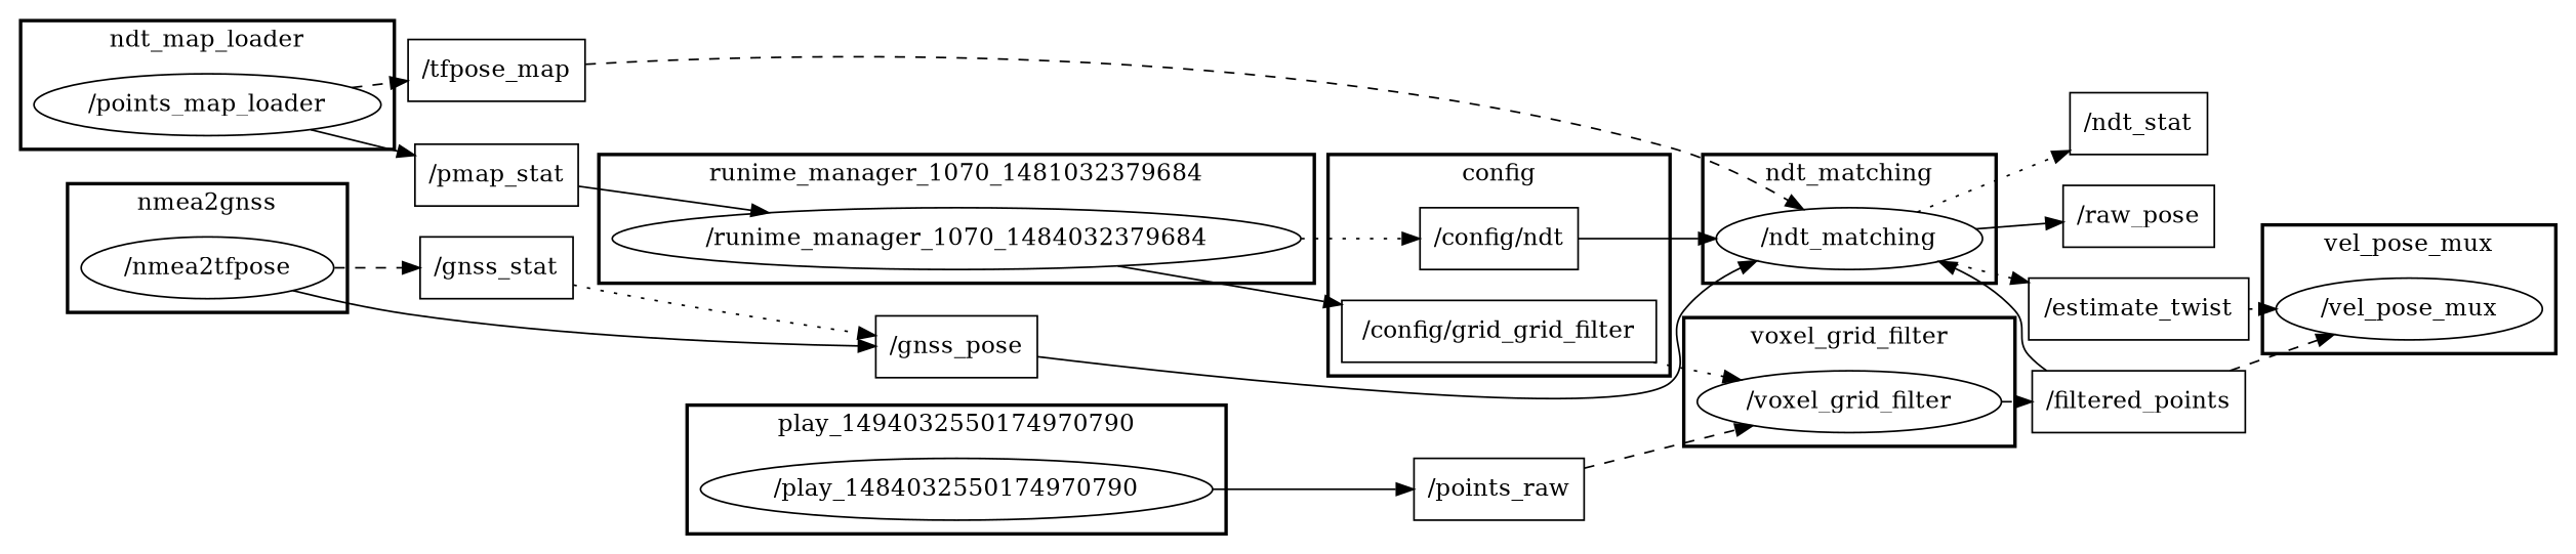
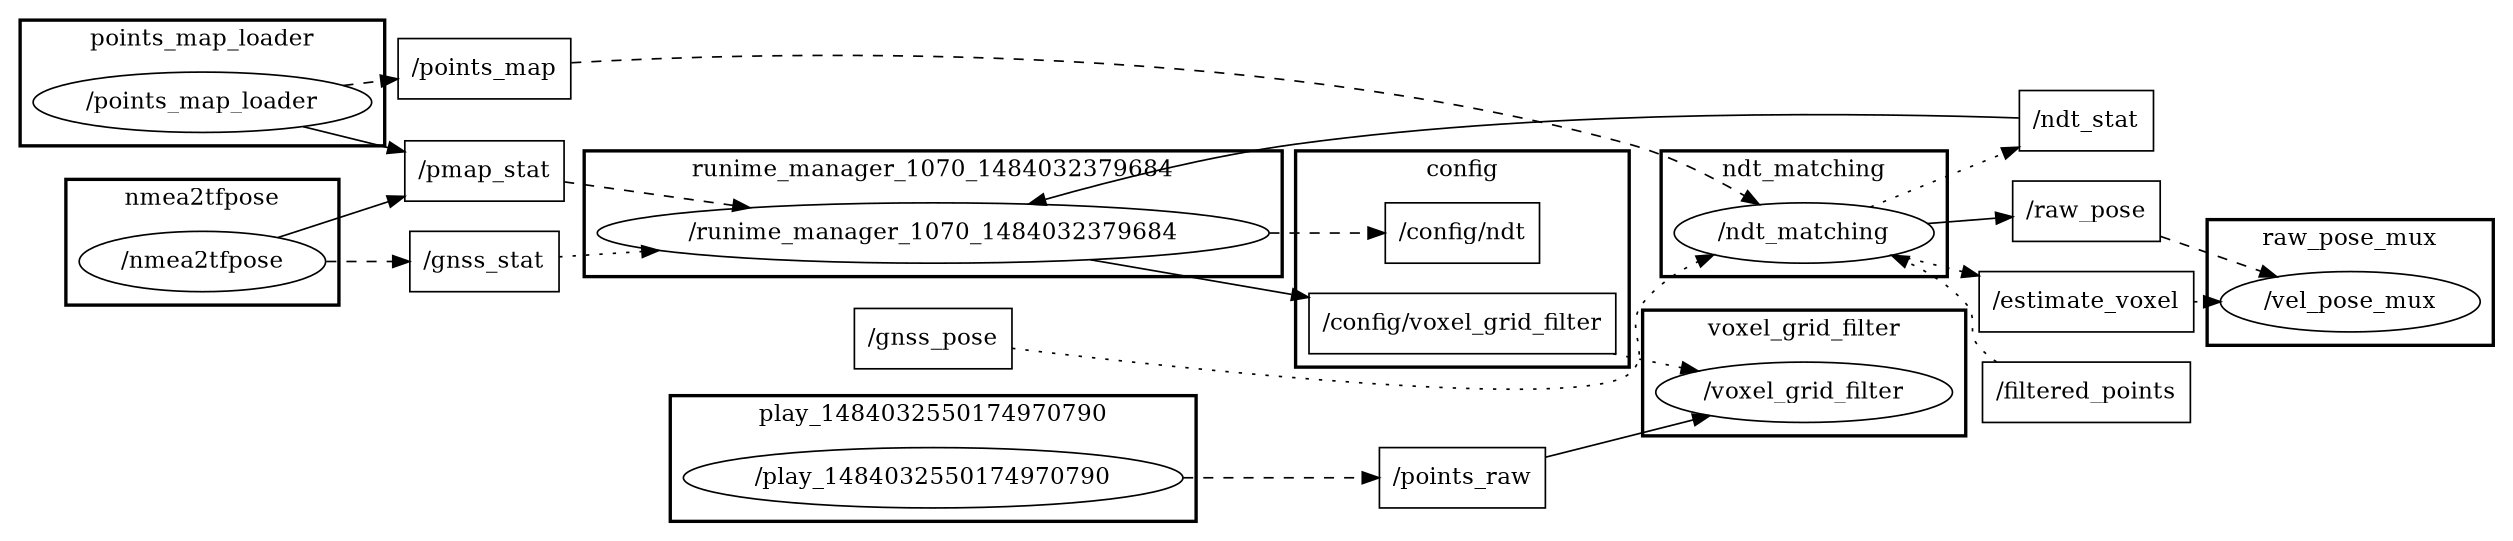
  digraph {
    compound=True
    rank=same
    rankdir=LR
    ranksep=0.2
    node [shape=box]
    edge [penwidth=1 style=solid]
-   n1 [height=0.5 label="/config/grid_grid_filter" width=2.0833]
+   n1 [height=0.5 label="/config/voxel_grid_filter" width=2.0833]
    n2 [height=0.5 label="/config/ndt" width=1.0556]
    n3 [height=0.5 label="/runime_manager_1070_1484032379684" shape=ellipse width=4.3691]
    n4 [height=0.5 label="/voxel_grid_filter" shape=ellipse width=2.022]
    n5 [height=0.5 label="/play_1484032550174970790" shape=ellipse width=3.2317]
    n6 [height=0.5 label="/nmea2tfpose" shape=ellipse width=1.6249]
    n7 [height=0.5 label="/points_map_loader" shape=ellipse width=2.2567]
    n8 [height=0.5 label="/ndt_matching" shape=ellipse width=1.7151]
    n9 [height=0.5 label="/vel_pose_mux" shape=ellipse width=1.8054]
    n10 [height=0.5 label="/filtered_points" width=1.375]
    n11 [height=0.5 label="/points_raw" width=1.1111]
    n12 [height=0.5 label="/gnss_stat" width=0.97222]
    n13 [height=0.5 label="/gnss_pose" width=1.0556]
    n14 [height=0.5 label="/pmap_stat" width=1.0694]
-   n15 [height=0.5 label="/tfpose_map" width=1.1667]
+   n15 [height=0.5 label="/points_map" width=1.1667]
    n16 [height=0.5 label="/raw_pose" width=0.95833]
-   n17 [height=0.5 label="/estimate_twist" width=1.375]
+   n17 [height=0.5 label="/estimate_voxel" width=1.375]
    n18 [height=0.5 label="/ndt_stat" width=0.875]
    subgraph cluster_1 {
      label=config
      style=bold
      n1
      n2
    }
    subgraph cluster_2 {
-     label=runime_manager_1070_1481032379684
+     label=runime_manager_1070_1484032379684
      style=bold
      n3
    }
    subgraph cluster_3 {
      label=voxel_grid_filter
      style=bold
      n4
    }
    subgraph cluster_4 {
-     label=play_1494032550174970790
+     label=play_1484032550174970790
      style=bold
      n5
    }
    subgraph cluster_5 {
-     label=nmea2gnss
+     label=nmea2tfpose
      style=bold
      n6
    }
    subgraph cluster_6 {
-     label=ndt_map_loader
+     label=points_map_loader
      style=bold
      n7
    }
    subgraph cluster_7 {
      label=ndt_matching
      style=bold
      n8
    }
    subgraph cluster_8 {
-     label=vel_pose_mux
+     label=raw_pose_mux
      style=bold
      n9
    }
    n1 -> n4 [style=dotted]
-   n2 -> n8
    n3 -> n1
-   n3 -> n2 [style=dotted]
-   n4 -> n10 [style=dashed]
-   n5 -> n11
+   n3 -> n2 [style=dashed]
+   n5 -> n11 [style=dashed]
    n6 -> n12 [style=dashed]
-   n6 -> n13
+   n6 -> n14
    n7 -> n14
    n7 -> n15 [style=dashed]
    n8 -> n16
    n8 -> n17 [style=dotted]
    n8 -> n18 [style=dotted]
-   n10 -> n8
-   n11 -> n4 [style=dashed]
-   n12 -> n13 [style=dotted]
-   n13 -> n8
-   n14 -> n3
+   n10 -> n8 [style=dotted]
+   n11 -> n4
+   n12 -> n3 [style=dotted]
+   n13 -> n8 [style=dotted]
+   n14 -> n3 [style=dashed]
    n15 -> n8 [style=dashed]
-   n10 -> n9 [style=dashed]
+   n16 -> n9 [style=dashed]
    n17 -> n9 [style=dotted]
+   n18 -> n3
  }
